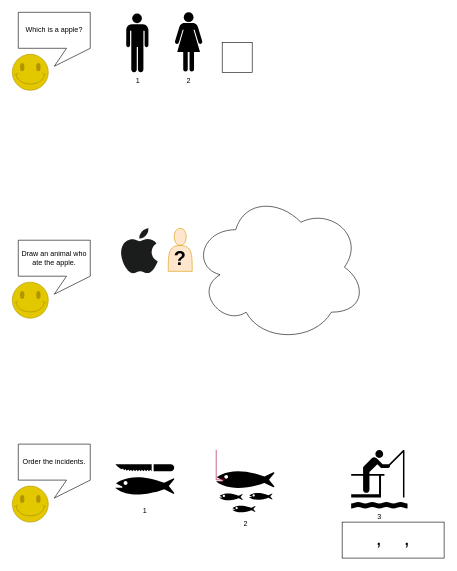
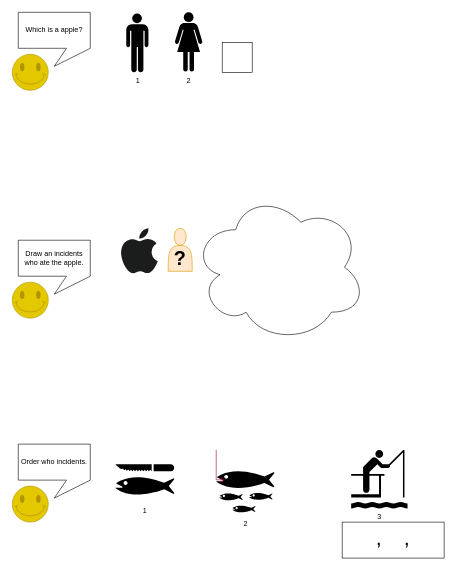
  <mxCell id="0" />
  <mxCell id="1" parent="0" />
  <mxCell id="2" value="1" style="shape=mxgraph.signs.people.man_1;html=1;pointerEvents=1;fillColor=#000000;strokeColor=none;verticalLabelPosition=bottom;verticalAlign=top;align=center;" parent="1" vertex="1"><mxGeometry x="210" y="22" width="37" height="98" as="geometry" /></mxCell>
  <mxCell id="3" value="2" style="shape=mxgraph.signs.people.woman_1;html=1;pointerEvents=1;fillColor=#000000;strokeColor=none;verticalLabelPosition=bottom;verticalAlign=top;align=center;" parent="1" vertex="1"><mxGeometry x="290" y="20" width="48" height="100" as="geometry" /></mxCell>
  <mxCell id="4" value="" style="whiteSpace=wrap;html=1;aspect=fixed;" parent="1" vertex="1"><mxGeometry x="370" y="70" width="50" height="50" as="geometry" /></mxCell>
  <mxCell id="5" value="Which is a apple?" style="shape=callout;whiteSpace=wrap;html=1;perimeter=calloutPerimeter;base=40;size=30;position=0.67;" parent="1" vertex="1"><mxGeometry x="30" y="20" width="120" height="90" as="geometry" /></mxCell>
  <mxCell id="6" value="" style="verticalLabelPosition=bottom;verticalAlign=top;html=1;shape=mxgraph.basic.smiley;fillColor=#e3c800;strokeColor=#B09500;fontColor=#ffffff;" parent="1" vertex="1"><mxGeometry x="20" y="90" width="60" height="60" as="geometry" /></mxCell>
  <mxCell id="7" value="" style="dashed=0;outlineConnect=0;html=1;align=center;labelPosition=center;verticalLabelPosition=bottom;verticalAlign=top;shape=mxgraph.weblogos.apple;fillColor=#1B1C1C;strokeColor=none" parent="1" vertex="1"><mxGeometry x="200" y="380" width="62.4" height="76.2" as="geometry" /></mxCell>
  <mxCell id="8" value="" style="shape=actor;whiteSpace=wrap;html=1;fillColor=#ffe6cc;strokeColor=#d79b00;" parent="1" vertex="1"><mxGeometry x="280" y="380" width="40" height="71.9" as="geometry" /></mxCell>
  <mxCell id="9" value="?" style="text;html=1;strokeColor=none;fillColor=none;align=center;verticalAlign=middle;whiteSpace=wrap;rounded=0;fontSize=33;fontStyle=1;labelBorderColor=none;" parent="1" vertex="1"><mxGeometry x="280" y="410" width="40" height="40" as="geometry" /></mxCell>
- <mxCell id="10" value="Draw an animal who ate the apple." style="shape=callout;whiteSpace=wrap;html=1;perimeter=calloutPerimeter;base=40;size=30;position=0.67;" parent="1" vertex="1"><mxGeometry x="30" y="400" width="120" height="90" as="geometry" /></mxCell>
+ <mxCell id="10" value="Draw an incidents who ate the apple." style="shape=callout;whiteSpace=wrap;html=1;perimeter=calloutPerimeter;base=40;size=30;position=0.67;" parent="1" vertex="1"><mxGeometry x="30" y="400" width="120" height="90" as="geometry" /></mxCell>
  <mxCell id="11" value="" style="verticalLabelPosition=bottom;verticalAlign=top;html=1;shape=mxgraph.basic.smiley;fillColor=#e3c800;strokeColor=#B09500;fontColor=#ffffff;" parent="1" vertex="1"><mxGeometry x="20" y="470" width="60" height="60" as="geometry" /></mxCell>
  <mxCell id="12" value="" style="ellipse;shape=cloud;whiteSpace=wrap;html=1;fontSize=33;" parent="1" vertex="1"><mxGeometry x="320" y="320" width="290" height="250" as="geometry" /></mxCell>
  <mxCell id="13" value="1" style="shape=mxgraph.signs.sports.fish_cleaning;html=1;pointerEvents=1;fillColor=#000000;strokeColor=none;verticalLabelPosition=bottom;verticalAlign=top;align=center;fontSize=12;" parent="1" vertex="1"><mxGeometry x="192" y="773.5" width="98" height="63" as="geometry" /></mxCell>
  <mxCell id="14" value="3" style="shape=mxgraph.signs.sports.fishing_pier;html=1;pointerEvents=1;fillColor=#000000;strokeColor=none;verticalLabelPosition=bottom;verticalAlign=top;align=center;fontSize=12;" parent="1" vertex="1"><mxGeometry x="585" y="749.5" width="94" height="98" as="geometry" /></mxCell>
  <mxCell id="15" value="2" style="shape=mxgraph.signs.animals.fish_hatchery;html=1;pointerEvents=1;fillColor=#000000;strokeColor=none;verticalLabelPosition=bottom;verticalAlign=top;align=center;fontSize=12;direction=east;" parent="1" vertex="1"><mxGeometry x="360" y="773.5" width="97" height="85" as="geometry" /></mxCell>
  <mxCell id="16" value="" style="endArrow=none;html=1;fontSize=33;fillColor=#d80073;strokeColor=#A50040;" parent="1" edge="1"><mxGeometry width="50" height="50" relative="1" as="geometry"><mxPoint x="360" y="799.5" as="sourcePoint" /><mxPoint x="360" y="749.5" as="targetPoint" /></mxGeometry></mxCell>
  <mxCell id="17" value="" style="endArrow=open;html=1;fontSize=33;endFill=0;fillColor=#d80073;strokeColor=#A50040;entryX=0.155;entryY=0.365;entryDx=0;entryDy=0;entryPerimeter=0;" parent="1" edge="1"><mxGeometry width="50" height="50" relative="1" as="geometry"><mxPoint x="360" y="799.5" as="sourcePoint" /><mxPoint x="375.035" y="799.525" as="targetPoint" /></mxGeometry></mxCell>
- <mxCell id="18" value="Order the incidents." style="shape=callout;whiteSpace=wrap;html=1;perimeter=calloutPerimeter;base=40;size=30;position=0.67;" parent="1" vertex="1"><mxGeometry x="30" y="740" width="120" height="90" as="geometry" /></mxCell>
+ <mxCell id="18" value="Order who incidents." style="shape=callout;whiteSpace=wrap;html=1;perimeter=calloutPerimeter;base=40;size=30;position=0.67;" parent="1" vertex="1"><mxGeometry x="30" y="740" width="120" height="90" as="geometry" /></mxCell>
  <mxCell id="19" value="" style="verticalLabelPosition=bottom;verticalAlign=top;html=1;shape=mxgraph.basic.smiley;fillColor=#e3c800;strokeColor=#B09500;fontColor=#ffffff;" parent="1" vertex="1"><mxGeometry x="20" y="810" width="60" height="60" as="geometry" /></mxCell>
  <mxCell id="20" value=",&amp;nbsp; &amp;nbsp; &amp;nbsp; ," style="rounded=0;whiteSpace=wrap;html=1;fontSize=24;fontStyle=1" parent="1" vertex="1"><mxGeometry x="570" y="870" width="170" height="60" as="geometry" /></mxCell>
